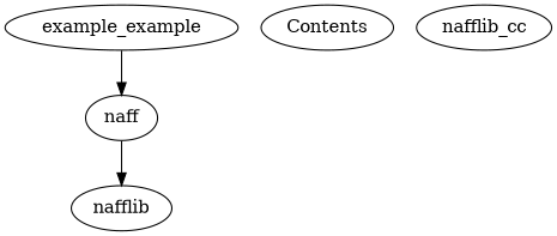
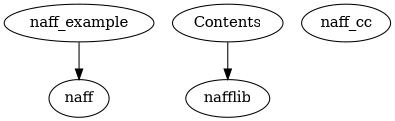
  digraph {
    n1 [label=naff]
    nafflib
-   naff_example [label=example_example]
+   naff_example
    Contents
-   naff_cc [label=nafflib_cc]
-   n1 -> nafflib
+   naff_cc
+   Contents -> nafflib
    naff_example -> n1
  }
